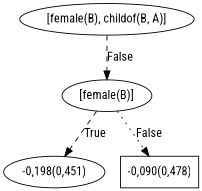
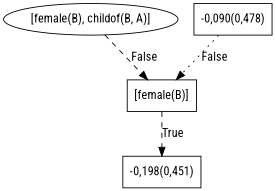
  digraph {
    fontname="Roboto Condensed"
    node [fontname="Roboto Condensed"]
    edge [fontname="Roboto Condensed" style=dashed]
    n1 [label="[female(B), childof(B, A)]"]
-   n2 [label="[female(B)]"]
-   n3 [label="-0,198(0,451)" shape=ellipse]
+   n2 [label="[female(B)]" shape=box]
+   n3 [label="-0,198(0,451)" shape=box]
    n4 [label="-0,090(0,478)" shape=box]
    n1 -> n2 [label=False]
    n2 -> n3 [label=True]
-   n2 -> n4 [label=False style=dotted]
+   n4 -> n2 [label=False style=dotted]
  }
